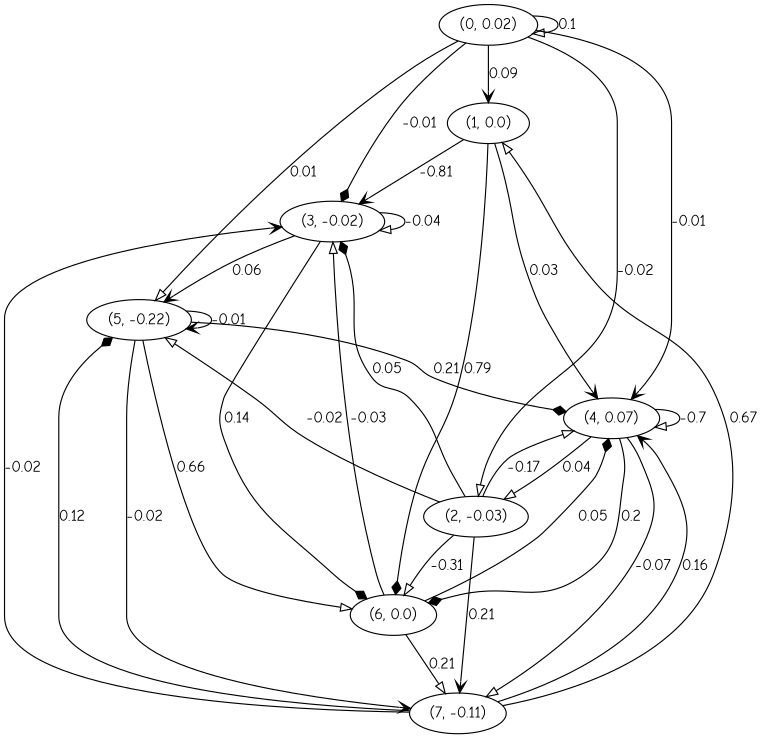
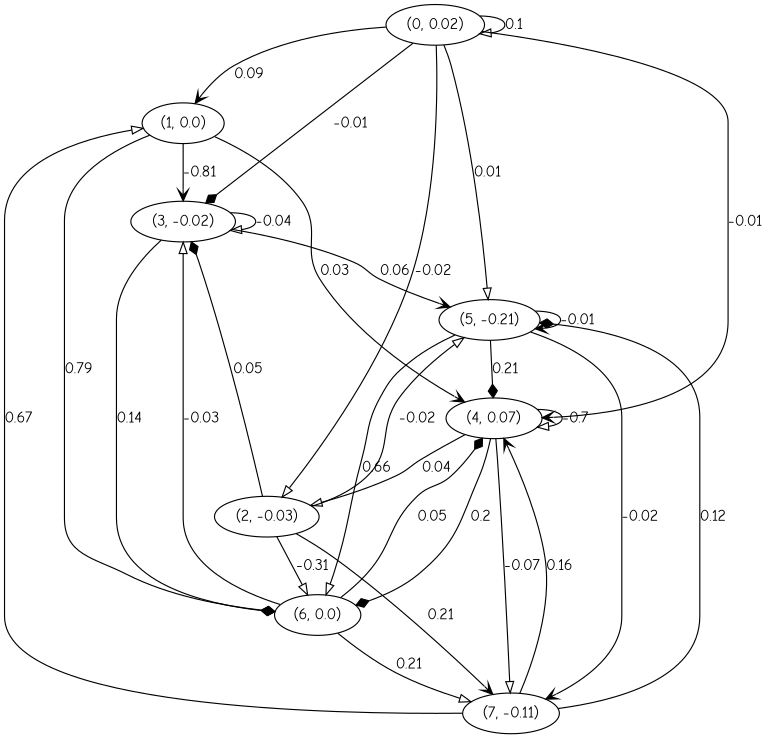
  digraph {
    fontname="Comic Neue"
    node [fontname="Comic Neue"]
    edge [arrowhead=onormal fontname="Comic Neue"]
    n1 [label="(0, 0.02)"]
    n2 [label="(1, 0.0)"]
    n3 [label="(2, -0.03)"]
    n4 [label="(3, -0.02)"]
    n5 [label="(4, 0.07)"]
-   n6 [label="(5, -0.22)"]
+   n6 [label="(5, -0.21)"]
    n7 [label="(6, 0.0)"]
    n8 [label="(7, -0.11)"]
    n1 -> n1 [label=0.1]
    n1 -> n2 [arrowhead=vee label=0.09]
    n1 -> n3 [label=-0.02]
    n1 -> n4 [arrowhead=diamond label=-0.01]
    n1 -> n5 [arrowhead=vee label=-0.01]
    n1 -> n6 [label=0.01]
    n2 -> n4 [arrowhead=vee label=-0.81]
    n2 -> n5 [arrowhead=vee label=0.03]
    n2 -> n7 [arrowhead=diamond label=0.79]
    n3 -> n4 [arrowhead=diamond label=0.05]
-   n3 -> n5 [label=-0.17]
    n3 -> n6 [label=-0.02]
    n3 -> n7 [label=-0.31]
    n3 -> n8 [arrowhead=vee label=0.21]
    n4 -> n4 [label=-0.04]
    n4 -> n6 [arrowhead=vee label=0.06]
    n4 -> n7 [arrowhead=diamond label=0.14]
    n5 -> n3 [label=0.04]
    n5 -> n5 [label=-0.7]
    n5 -> n7 [arrowhead=diamond label=0.2]
    n5 -> n8 [label=-0.07]
    n6 -> n5 [arrowhead=diamond label=0.21]
    n6 -> n6 [arrowhead=vee label=-0.01]
    n6 -> n7 [label=0.66]
    n6 -> n8 [arrowhead=vee label=-0.02]
    n7 -> n4 [label=-0.03]
    n7 -> n5 [arrowhead=diamond label=0.05]
    n7 -> n8 [label=0.21]
    n8 -> n2 [label=0.67]
-   n8 -> n4 [arrowhead=vee label=-0.02]
    n8 -> n5 [arrowhead=vee label=0.16]
    n8 -> n6 [arrowhead=diamond label=0.12]
  }
